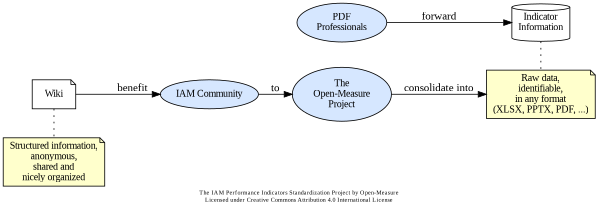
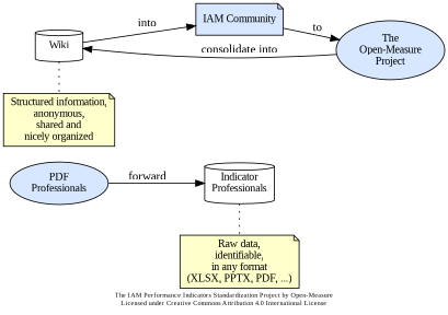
  digraph {
    compound=true
    fontname="Liberation Serif"
    fontsize=8
    label="The IAM Performance Indicators Standardization Project by Open-Measure\nLicensed under Creative Commons Attribution 4.0 International License"
    newrank=true
    packmode=clust
    rankdir=LR
    ranksep=0
    splines=curve
    node [fillcolor="#d6e7ff" fontname="Liberation Serif" fontsize=12 shape=ellipse style=filled]
    edge [fontname="Liberation Serif" minlen=1 weight=10]
-   n1 [fillcolor="#ffffff" label="Indicator\nInformation" shape=cylinder]
+   n1 [fillcolor="#ffffff" label="Indicator\nProfessionals" shape=cylinder]
    n2 [fillcolor="#ffffcc" label="Raw data,\nidentifiable,\nin any format\n(XLSX, PPTX, PDF, ...)" shape=note]
-   n3 [fillcolor="#ffffff" label=Wiki shape=note]
+   n3 [fillcolor="#ffffff" label=Wiki shape=cylinder]
    n4 [fillcolor="#ffffcc" label="Structured information,\nanonymous,\nshared and\nnicely organized" shape=note]
-   n5 [label="IAM Community"]
+   n5 [label="IAM Community" shape=note]
    n6 [label="PDF\nProfessionals"]
    n7 [label="The\nOpen-Measure\nProject"]
    subgraph sub_1 {
      rank=same
      n1
      n2
    }
    subgraph sub_2 {
      rank=same
      n3
      n4
    }
    n1 -> n2 [dir=none style=dotted]
    n3 -> n4 [dir=none style=dotted]
-   n3 -> n5 [label="  benefit  "]
+   n3 -> n5 [label="  into  "]
    n5 -> n7 [label="  to  "]
    n6 -> n1 [label="  forward  "]
-   n7 -> n2 [label="  consolidate into  "]
+   n7 -> n3 [label="  consolidate into  "]
  }
